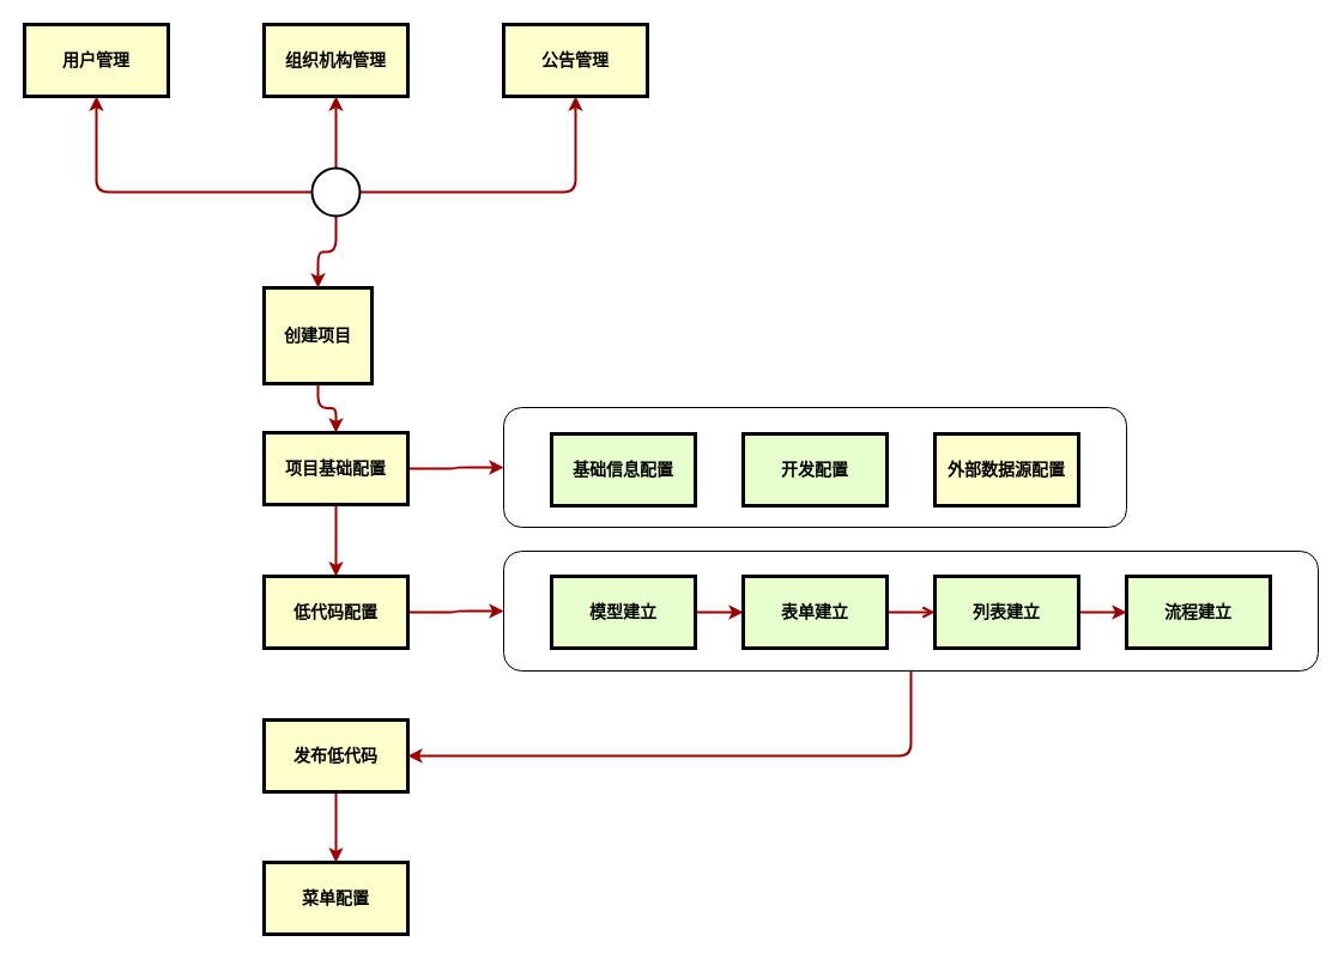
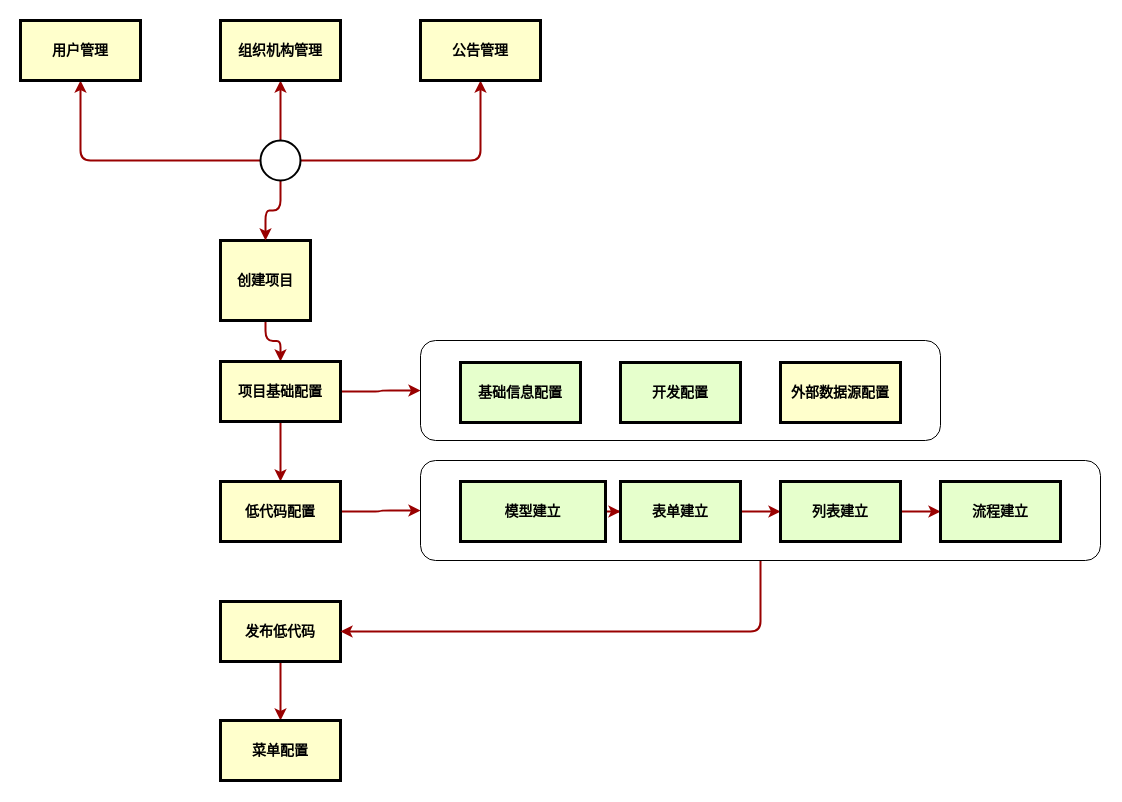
  <mxCell id="0" />
  <mxCell id="1" parent="0" />
  <mxCell id="2" value="" style="edgeStyle=orthogonalEdgeStyle;rounded=1;orthogonalLoop=1;jettySize=auto;html=1;strokeColor=#990000;strokeWidth=2;align=center;verticalAlign=middle;fontFamily=Helvetica;fontSize=11;fontColor=default;labelBackgroundColor=default;elbow=horizontal;endArrow=classic;" edge="1" parent="1" source="3" target="11"><mxGeometry relative="1" as="geometry" /></mxCell>
  <mxCell id="3" value="创建项目" style="whiteSpace=wrap;align=center;verticalAlign=middle;fontStyle=1;strokeWidth=3;fillColor=#FFFFCC;fontSize=14;" vertex="1" parent="1"><mxGeometry x="220" y="240" width="90" height="80" as="geometry" /></mxCell>
  <mxCell id="4" value="" style="edgeStyle=orthogonalEdgeStyle;rounded=1;orthogonalLoop=1;jettySize=auto;html=1;strokeColor=#990000;strokeWidth=2;align=center;verticalAlign=middle;fontFamily=Helvetica;fontSize=11;fontColor=default;labelBackgroundColor=default;elbow=horizontal;endArrow=classic;" edge="1" parent="1" source="8" target="3"><mxGeometry relative="1" as="geometry" /></mxCell>
  <mxCell id="5" value="" style="edgeStyle=orthogonalEdgeStyle;rounded=1;orthogonalLoop=1;jettySize=auto;html=1;entryX=0.5;entryY=1;entryDx=0;entryDy=0;elbow=horizontal;strokeColor=#990000;strokeWidth=2;align=center;verticalAlign=middle;fontFamily=Helvetica;fontSize=11;fontColor=default;labelBackgroundColor=default;endArrow=classic;" edge="1" parent="1" source="8" target="17"><mxGeometry relative="1" as="geometry"><mxPoint x="340" y="160" as="targetPoint" /></mxGeometry></mxCell>
  <mxCell id="6" value="" style="edgeStyle=orthogonalEdgeStyle;rounded=1;orthogonalLoop=1;jettySize=auto;html=1;strokeColor=#990000;strokeWidth=2;align=center;verticalAlign=middle;fontFamily=Helvetica;fontSize=11;fontColor=default;labelBackgroundColor=default;elbow=horizontal;endArrow=classic;" edge="1" parent="1" source="8" target="18"><mxGeometry relative="1" as="geometry" /></mxCell>
  <mxCell id="7" style="edgeStyle=orthogonalEdgeStyle;rounded=1;orthogonalLoop=1;jettySize=auto;html=1;entryX=0.5;entryY=1;entryDx=0;entryDy=0;strokeColor=#990000;strokeWidth=2;align=center;verticalAlign=middle;fontFamily=Helvetica;fontSize=11;fontColor=default;labelBackgroundColor=default;elbow=horizontal;endArrow=classic;" edge="1" parent="1" source="8" target="19"><mxGeometry relative="1" as="geometry" /></mxCell>
  <mxCell id="8" value="" style="strokeWidth=2;html=1;shape=mxgraph.flowchart.start_2;whiteSpace=wrap;" vertex="1" parent="1"><mxGeometry x="260" y="140" width="40" height="40" as="geometry" /></mxCell>
  <mxCell id="9" value="" style="edgeStyle=orthogonalEdgeStyle;rounded=1;orthogonalLoop=1;jettySize=auto;html=1;strokeColor=#990000;strokeWidth=2;align=center;verticalAlign=middle;fontFamily=Helvetica;fontSize=11;fontColor=default;labelBackgroundColor=default;elbow=horizontal;endArrow=classic;" edge="1" parent="1" source="11" target="13"><mxGeometry relative="1" as="geometry" /></mxCell>
  <mxCell id="10" value="" style="edgeStyle=orthogonalEdgeStyle;rounded=1;orthogonalLoop=1;jettySize=auto;html=1;entryX=0;entryY=0.5;entryDx=0;entryDy=0;strokeColor=#990000;strokeWidth=2;align=center;verticalAlign=middle;fontFamily=Helvetica;fontSize=11;fontColor=default;labelBackgroundColor=default;elbow=horizontal;endArrow=classic;" edge="1" parent="1" source="11" target="29"><mxGeometry relative="1" as="geometry" /></mxCell>
  <mxCell id="11" value="项目基础配置" style="whiteSpace=wrap;align=center;verticalAlign=middle;fontStyle=1;strokeWidth=3;fillColor=#FFFFCC;fontSize=14;" vertex="1" parent="1"><mxGeometry x="220" y="361" width="120" height="60" as="geometry" /></mxCell>
  <mxCell id="12" style="edgeStyle=orthogonalEdgeStyle;rounded=1;orthogonalLoop=1;jettySize=auto;html=1;strokeColor=#990000;strokeWidth=2;align=center;verticalAlign=middle;fontFamily=Helvetica;fontSize=11;fontColor=default;labelBackgroundColor=default;elbow=horizontal;endArrow=classic;" edge="1" parent="1" source="13" target="21"><mxGeometry relative="1" as="geometry" /></mxCell>
  <mxCell id="13" value="低代码配置" style="whiteSpace=wrap;align=center;verticalAlign=middle;fontStyle=1;strokeWidth=3;fillColor=#FFFFCC;fontSize=14;" vertex="1" parent="1"><mxGeometry x="220" y="481" width="120" height="60" as="geometry" /></mxCell>
  <mxCell id="14" value="" style="edgeStyle=orthogonalEdgeStyle;rounded=1;orthogonalLoop=1;jettySize=auto;html=1;strokeColor=#990000;strokeWidth=2;align=center;verticalAlign=middle;fontFamily=Helvetica;fontSize=11;fontColor=default;labelBackgroundColor=default;elbow=horizontal;endArrow=classic;" edge="1" parent="1" source="15" target="16"><mxGeometry relative="1" as="geometry" /></mxCell>
  <mxCell id="15" value="发布低代码" style="whiteSpace=wrap;align=center;verticalAlign=middle;fontStyle=1;strokeWidth=3;fillColor=#FFFFCC;fontSize=14;" vertex="1" parent="1"><mxGeometry x="220" y="601" width="120" height="60" as="geometry" /></mxCell>
  <mxCell id="16" value="菜单配置" style="whiteSpace=wrap;align=center;verticalAlign=middle;fontStyle=1;strokeWidth=3;fillColor=#FFFFCC;fontSize=14;" vertex="1" parent="1"><mxGeometry x="220" y="720" width="120" height="60" as="geometry" /></mxCell>
  <mxCell id="17" value="用户管理" style="whiteSpace=wrap;align=center;verticalAlign=middle;fontStyle=1;strokeWidth=3;fillColor=#FFFFCC;fontSize=14;" vertex="1" parent="1"><mxGeometry x="20" y="20" width="120" height="60" as="geometry" /></mxCell>
  <mxCell id="18" value="组织机构管理" style="whiteSpace=wrap;align=center;verticalAlign=middle;fontStyle=1;strokeWidth=3;fillColor=#FFFFCC;fontSize=14;" vertex="1" parent="1"><mxGeometry x="220" y="20" width="120" height="60" as="geometry" /></mxCell>
  <mxCell id="19" value="公告管理" style="whiteSpace=wrap;align=center;verticalAlign=middle;fontStyle=1;strokeWidth=3;fillColor=#FFFFCC;fontSize=14;" vertex="1" parent="1"><mxGeometry x="420" y="20" width="120" height="60" as="geometry" /></mxCell>
  <mxCell id="20" style="edgeStyle=orthogonalEdgeStyle;rounded=1;orthogonalLoop=1;jettySize=auto;html=1;entryX=1;entryY=0.5;entryDx=0;entryDy=0;exitX=0.5;exitY=1;exitDx=0;exitDy=0;strokeColor=#990000;strokeWidth=2;align=center;verticalAlign=middle;fontFamily=Helvetica;fontSize=11;fontColor=default;labelBackgroundColor=default;elbow=horizontal;endArrow=classic;" edge="1" parent="1" source="21" target="15"><mxGeometry relative="1" as="geometry" /></mxCell>
  <mxCell id="21" value="" style="rounded=1;whiteSpace=wrap;html=1;fillColor=none;" vertex="1" parent="1"><mxGeometry x="420" y="460" width="680" height="100" as="geometry" /></mxCell>
  <mxCell id="22" value="" style="edgeStyle=orthogonalEdgeStyle;rounded=1;orthogonalLoop=1;jettySize=auto;html=1;strokeColor=#990000;strokeWidth=2;align=center;verticalAlign=middle;fontFamily=Helvetica;fontSize=11;fontColor=default;labelBackgroundColor=default;elbow=horizontal;endArrow=classic;" edge="1" parent="1" source="23" target="25"><mxGeometry relative="1" as="geometry" /></mxCell>
- <mxCell id="23" value="模型建立" style="whiteSpace=wrap;align=center;verticalAlign=middle;fontStyle=1;strokeWidth=3;fillColor=#E6FFCC;fontSize=14;" vertex="1" parent="1"><mxGeometry x="460" y="481" width="120" height="60" as="geometry" /></mxCell>
- <mxCell id="24" value="" style="edgeStyle=orthogonalEdgeStyle;rounded=1;orthogonalLoop=1;jettySize=auto;html=1;strokeColor=#990000;strokeWidth=2;align=center;verticalAlign=middle;fontFamily=Helvetica;fontSize=11;fontColor=default;labelBackgroundColor=default;elbow=horizontal;endArrow=open;" edge="1" parent="1" source="25" target="27"><mxGeometry relative="1" as="geometry" /></mxCell>
+ <mxCell id="23" value="模型建立" style="whiteSpace=wrap;align=center;verticalAlign=middle;fontStyle=1;strokeWidth=3;fillColor=#E6FFCC;fontSize=14;" vertex="1" parent="1"><mxGeometry x="460" y="481" width="145" height="60" as="geometry" /></mxCell>
+ <mxCell id="24" value="" style="edgeStyle=orthogonalEdgeStyle;rounded=1;orthogonalLoop=1;jettySize=auto;html=1;strokeColor=#990000;strokeWidth=2;align=center;verticalAlign=middle;fontFamily=Helvetica;fontSize=11;fontColor=default;labelBackgroundColor=default;elbow=horizontal;endArrow=classic;" edge="1" parent="1" source="25" target="27"><mxGeometry relative="1" as="geometry" /></mxCell>
  <mxCell id="25" value="表单建立" style="whiteSpace=wrap;align=center;verticalAlign=middle;fontStyle=1;strokeWidth=3;fillColor=#E6FFCC;fontSize=14;" vertex="1" parent="1"><mxGeometry x="620" y="481" width="120" height="60" as="geometry" /></mxCell>
  <mxCell id="26" value="" style="edgeStyle=orthogonalEdgeStyle;rounded=1;orthogonalLoop=1;jettySize=auto;html=1;strokeColor=#990000;strokeWidth=2;align=center;verticalAlign=middle;fontFamily=Helvetica;fontSize=11;fontColor=default;labelBackgroundColor=default;elbow=horizontal;endArrow=classic;" edge="1" parent="1" source="27" target="28"><mxGeometry relative="1" as="geometry" /></mxCell>
  <mxCell id="27" value="列表建立" style="whiteSpace=wrap;align=center;verticalAlign=middle;fontStyle=1;strokeWidth=3;fillColor=#E6FFCC;fontSize=14;" vertex="1" parent="1"><mxGeometry x="780" y="481" width="120" height="60" as="geometry" /></mxCell>
  <mxCell id="28" value="流程建立" style="whiteSpace=wrap;align=center;verticalAlign=middle;fontStyle=1;strokeWidth=3;fillColor=#E6FFCC;fontSize=14;" vertex="1" parent="1"><mxGeometry x="940" y="481" width="120" height="60" as="geometry" /></mxCell>
  <mxCell id="29" value="" style="rounded=1;whiteSpace=wrap;html=1;fillColor=none;" vertex="1" parent="1"><mxGeometry x="420" y="340" width="520" height="100" as="geometry" /></mxCell>
  <mxCell id="30" value="基础信息配置" style="whiteSpace=wrap;align=center;verticalAlign=middle;fontStyle=1;strokeWidth=3;fillColor=#E6FFCC;fontSize=14;" vertex="1" parent="1"><mxGeometry x="460" y="362" width="120" height="60" as="geometry" /></mxCell>
  <mxCell id="31" value="开发配置" style="whiteSpace=wrap;align=center;verticalAlign=middle;fontStyle=1;strokeWidth=3;fillColor=#E6FFCC;fontSize=14;" vertex="1" parent="1"><mxGeometry x="620" y="362" width="120" height="60" as="geometry" /></mxCell>
  <mxCell id="32" value="外部数据源配置" style="whiteSpace=wrap;align=center;verticalAlign=middle;fontStyle=1;strokeWidth=3;fillColor=#ffffcc;fontSize=14;" vertex="1" parent="1"><mxGeometry x="780" y="362" width="120" height="60" as="geometry" /></mxCell>
